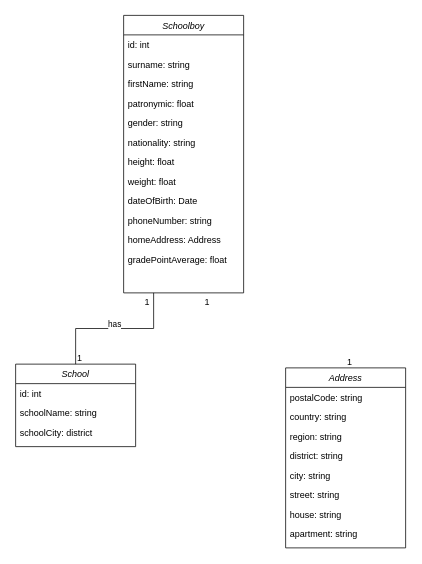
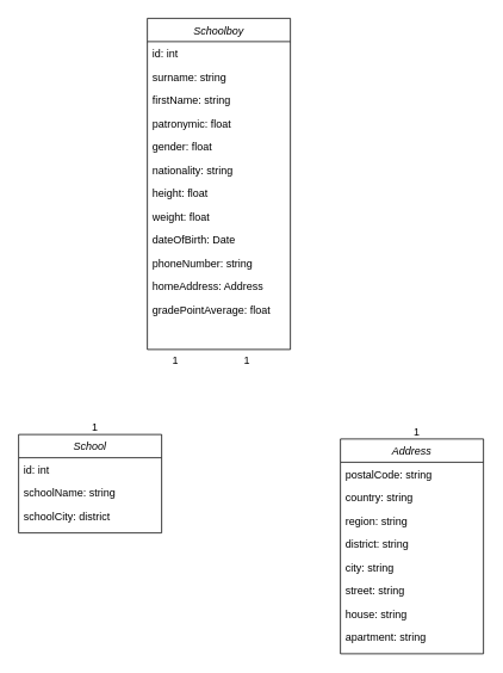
  <mxCell id="0" />
  <mxCell id="1" parent="0" />
  <mxCell id="2" value="Schoolboy" style="swimlane;fontStyle=2;align=center;verticalAlign=top;childLayout=stackLayout;horizontal=1;startSize=26;horizontalStack=0;resizeParent=1;resizeLast=0;collapsible=1;marginBottom=0;rounded=0;shadow=0;strokeWidth=1;" vertex="1" parent="1"><mxGeometry x="164" y="20" width="160" height="370" as="geometry"><mxRectangle x="230" y="140" width="160" height="26" as="alternateBounds" /></mxGeometry></mxCell>
  <mxCell id="3" value="id: int" style="text;align=left;verticalAlign=top;spacingLeft=4;spacingRight=4;overflow=hidden;rotatable=0;points=[[0,0.5],[1,0.5]];portConstraint=eastwest;" vertex="1" parent="2"><mxGeometry y="26" width="160" height="26" as="geometry" /></mxCell>
  <mxCell id="4" value="surname: string" style="text;align=left;verticalAlign=top;spacingLeft=4;spacingRight=4;overflow=hidden;rotatable=0;points=[[0,0.5],[1,0.5]];portConstraint=eastwest;rounded=0;shadow=0;html=0;" vertex="1" parent="2"><mxGeometry y="52" width="160" height="26" as="geometry" /></mxCell>
  <mxCell id="5" value="firstName: string" style="text;align=left;verticalAlign=top;spacingLeft=4;spacingRight=4;overflow=hidden;rotatable=0;points=[[0,0.5],[1,0.5]];portConstraint=eastwest;rounded=0;shadow=0;html=0;" vertex="1" parent="2"><mxGeometry y="78" width="160" height="26" as="geometry" /></mxCell>
  <mxCell id="6" value="patronymic: float" style="text;align=left;verticalAlign=top;spacingLeft=4;spacingRight=4;overflow=hidden;rotatable=0;points=[[0,0.5],[1,0.5]];portConstraint=eastwest;rounded=0;shadow=0;html=0;" vertex="1" parent="2"><mxGeometry y="104" width="160" height="26" as="geometry" /></mxCell>
- <mxCell id="7" value="gender: string" style="text;align=left;verticalAlign=top;spacingLeft=4;spacingRight=4;overflow=hidden;rotatable=0;points=[[0,0.5],[1,0.5]];portConstraint=eastwest;rounded=0;shadow=0;html=0;" vertex="1" parent="2"><mxGeometry y="130" width="160" height="26" as="geometry" /></mxCell>
+ <mxCell id="7" value="gender: float" style="text;align=left;verticalAlign=top;spacingLeft=4;spacingRight=4;overflow=hidden;rotatable=0;points=[[0,0.5],[1,0.5]];portConstraint=eastwest;rounded=0;shadow=0;html=0;" vertex="1" parent="2"><mxGeometry y="130" width="160" height="26" as="geometry" /></mxCell>
  <mxCell id="8" value="nationality: string" style="text;align=left;verticalAlign=top;spacingLeft=4;spacingRight=4;overflow=hidden;rotatable=0;points=[[0,0.5],[1,0.5]];portConstraint=eastwest;rounded=0;shadow=0;html=0;" vertex="1" parent="2"><mxGeometry y="156" width="160" height="26" as="geometry" /></mxCell>
  <mxCell id="9" value="height: float" style="text;align=left;verticalAlign=top;spacingLeft=4;spacingRight=4;overflow=hidden;rotatable=0;points=[[0,0.5],[1,0.5]];portConstraint=eastwest;rounded=0;shadow=0;html=0;" vertex="1" parent="2"><mxGeometry y="182" width="160" height="26" as="geometry" /></mxCell>
  <mxCell id="10" value="weight: float" style="text;align=left;verticalAlign=top;spacingLeft=4;spacingRight=4;overflow=hidden;rotatable=0;points=[[0,0.5],[1,0.5]];portConstraint=eastwest;rounded=0;shadow=0;html=0;" vertex="1" parent="2"><mxGeometry y="208" width="160" height="26" as="geometry" /></mxCell>
  <mxCell id="11" value="dateOfBirth: Date" style="text;align=left;verticalAlign=top;spacingLeft=4;spacingRight=4;overflow=hidden;rotatable=0;points=[[0,0.5],[1,0.5]];portConstraint=eastwest;rounded=0;shadow=0;html=0;" vertex="1" parent="2"><mxGeometry y="234" width="160" height="26" as="geometry" /></mxCell>
  <mxCell id="12" value="School" style="swimlane;fontStyle=2;align=center;verticalAlign=top;childLayout=stackLayout;horizontal=1;startSize=26;horizontalStack=0;resizeParent=1;resizeLast=0;collapsible=1;marginBottom=0;rounded=0;shadow=0;strokeWidth=1;" vertex="1" parent="1"><mxGeometry x="20" y="485" width="160" height="110" as="geometry"><mxRectangle x="230" y="140" width="160" height="26" as="alternateBounds" /></mxGeometry></mxCell>
  <mxCell id="13" value="id: int" style="text;align=left;verticalAlign=top;spacingLeft=4;spacingRight=4;overflow=hidden;rotatable=0;points=[[0,0.5],[1,0.5]];portConstraint=eastwest;" vertex="1" parent="12"><mxGeometry y="26" width="160" height="26" as="geometry" /></mxCell>
  <mxCell id="14" value="schoolName: string" style="text;align=left;verticalAlign=top;spacingLeft=4;spacingRight=4;overflow=hidden;rotatable=0;points=[[0,0.5],[1,0.5]];portConstraint=eastwest;rounded=0;shadow=0;html=0;" vertex="1" parent="12"><mxGeometry y="52" width="160" height="26" as="geometry" /></mxCell>
  <mxCell id="15" value="schoolCity: district" style="text;align=left;verticalAlign=top;spacingLeft=4;spacingRight=4;overflow=hidden;rotatable=0;points=[[0,0.5],[1,0.5]];portConstraint=eastwest;rounded=0;shadow=0;html=0;" vertex="1" parent="12"><mxGeometry y="78" width="160" height="26" as="geometry" /></mxCell>
  <mxCell id="16" value="Address" style="swimlane;fontStyle=2;align=center;verticalAlign=top;childLayout=stackLayout;horizontal=1;startSize=26;horizontalStack=0;resizeParent=1;resizeLast=0;collapsible=1;marginBottom=0;rounded=0;shadow=0;strokeWidth=1;" vertex="1" parent="1"><mxGeometry x="380" y="490" width="160" height="240" as="geometry"><mxRectangle x="230" y="140" width="160" height="26" as="alternateBounds" /></mxGeometry></mxCell>
  <mxCell id="17" value="postalCode: string" style="text;align=left;verticalAlign=top;spacingLeft=4;spacingRight=4;overflow=hidden;rotatable=0;points=[[0,0.5],[1,0.5]];portConstraint=eastwest;" vertex="1" parent="16"><mxGeometry y="26" width="160" height="26" as="geometry" /></mxCell>
  <mxCell id="18" value="country: string" style="text;align=left;verticalAlign=top;spacingLeft=4;spacingRight=4;overflow=hidden;rotatable=0;points=[[0,0.5],[1,0.5]];portConstraint=eastwest;rounded=0;shadow=0;html=0;" vertex="1" parent="16"><mxGeometry y="52" width="160" height="26" as="geometry" /></mxCell>
  <mxCell id="19" value="region: string" style="text;align=left;verticalAlign=top;spacingLeft=4;spacingRight=4;overflow=hidden;rotatable=0;points=[[0,0.5],[1,0.5]];portConstraint=eastwest;rounded=0;shadow=0;html=0;" vertex="1" parent="16"><mxGeometry y="78" width="160" height="26" as="geometry" /></mxCell>
  <mxCell id="20" value="district: string" style="text;align=left;verticalAlign=top;spacingLeft=4;spacingRight=4;overflow=hidden;rotatable=0;points=[[0,0.5],[1,0.5]];portConstraint=eastwest;rounded=0;shadow=0;html=0;" vertex="1" parent="16"><mxGeometry y="104" width="160" height="26" as="geometry" /></mxCell>
  <mxCell id="21" value="city: string" style="text;align=left;verticalAlign=top;spacingLeft=4;spacingRight=4;overflow=hidden;rotatable=0;points=[[0,0.5],[1,0.5]];portConstraint=eastwest;rounded=0;shadow=0;html=0;" vertex="1" parent="16"><mxGeometry y="130" width="160" height="26" as="geometry" /></mxCell>
  <mxCell id="22" value="street: string" style="text;align=left;verticalAlign=top;spacingLeft=4;spacingRight=4;overflow=hidden;rotatable=0;points=[[0,0.5],[1,0.5]];portConstraint=eastwest;rounded=0;shadow=0;html=0;" vertex="1" parent="16"><mxGeometry y="156" width="160" height="26" as="geometry" /></mxCell>
  <mxCell id="23" value="house: string" style="text;align=left;verticalAlign=top;spacingLeft=4;spacingRight=4;overflow=hidden;rotatable=0;points=[[0,0.5],[1,0.5]];portConstraint=eastwest;rounded=0;shadow=0;html=0;" vertex="1" parent="16"><mxGeometry y="182" width="160" height="26" as="geometry" /></mxCell>
  <mxCell id="24" value="apartment: string" style="text;align=left;verticalAlign=top;spacingLeft=4;spacingRight=4;overflow=hidden;rotatable=0;points=[[0,0.5],[1,0.5]];portConstraint=eastwest;rounded=0;shadow=0;html=0;" vertex="1" parent="16"><mxGeometry y="208" width="160" height="26" as="geometry" /></mxCell>
  <mxCell id="25" value="phoneNumber: string" style="text;align=left;verticalAlign=top;spacingLeft=4;spacingRight=4;overflow=hidden;rotatable=0;points=[[0,0.5],[1,0.5]];portConstraint=eastwest;rounded=0;shadow=0;html=0;" vertex="1" parent="1"><mxGeometry x="164" y="280" width="160" height="26" as="geometry" /></mxCell>
  <mxCell id="26" value="homeAddress: Address" style="text;align=left;verticalAlign=top;spacingLeft=4;spacingRight=4;overflow=hidden;rotatable=0;points=[[0,0.5],[1,0.5]];portConstraint=eastwest;rounded=0;shadow=0;html=0;" vertex="1" parent="1"><mxGeometry x="164" y="306" width="160" height="26" as="geometry" /></mxCell>
  <mxCell id="27" value="gradePointAverage: float" style="text;align=left;verticalAlign=top;spacingLeft=4;spacingRight=4;overflow=hidden;rotatable=0;points=[[0,0.5],[1,0.5]];portConstraint=eastwest;rounded=0;shadow=0;html=0;" vertex="1" parent="1"><mxGeometry x="164" y="332" width="160" height="26" as="geometry" /></mxCell>
- <mxCell id="28" value="has" style="endArrow=none;html=1;endSize=12;startArrow=none;startSize=14;startFill=0;edgeStyle=orthogonalEdgeStyle;align=center;verticalAlign=bottom;endFill=0;rounded=0;exitX=0.25;exitY=1;exitDx=0;exitDy=0;entryX=0.5;entryY=0;entryDx=0;entryDy=0;" edge="1" parent="1" source="2" target="12"><mxGeometry y="3" relative="1" as="geometry"><mxPoint x="170" y="450" as="sourcePoint" /><mxPoint x="250" y="510" as="targetPoint" /></mxGeometry></mxCell>
  <mxCell id="29" value="1" style="resizable=0;align=right;verticalAlign=bottom;labelBackgroundColor=none;fontSize=12;" connectable="0" vertex="1" parent="1"><mxGeometry x="200" y="410.001" as="geometry" /></mxCell>
  <mxCell id="30" value="1" style="resizable=0;align=right;verticalAlign=bottom;labelBackgroundColor=none;fontSize=12;" connectable="0" vertex="1" parent="1"><mxGeometry x="110" y="485.001" as="geometry" /></mxCell>
  <mxCell id="31" value="1" style="resizable=0;align=right;verticalAlign=bottom;labelBackgroundColor=none;fontSize=12;" connectable="0" vertex="1" parent="1"><mxGeometry x="280" y="410.001" as="geometry" /></mxCell>
  <mxCell id="32" value="1" style="resizable=0;align=right;verticalAlign=bottom;labelBackgroundColor=none;fontSize=12;" connectable="0" vertex="1" parent="1"><mxGeometry x="470" y="490.001" as="geometry" /></mxCell>
